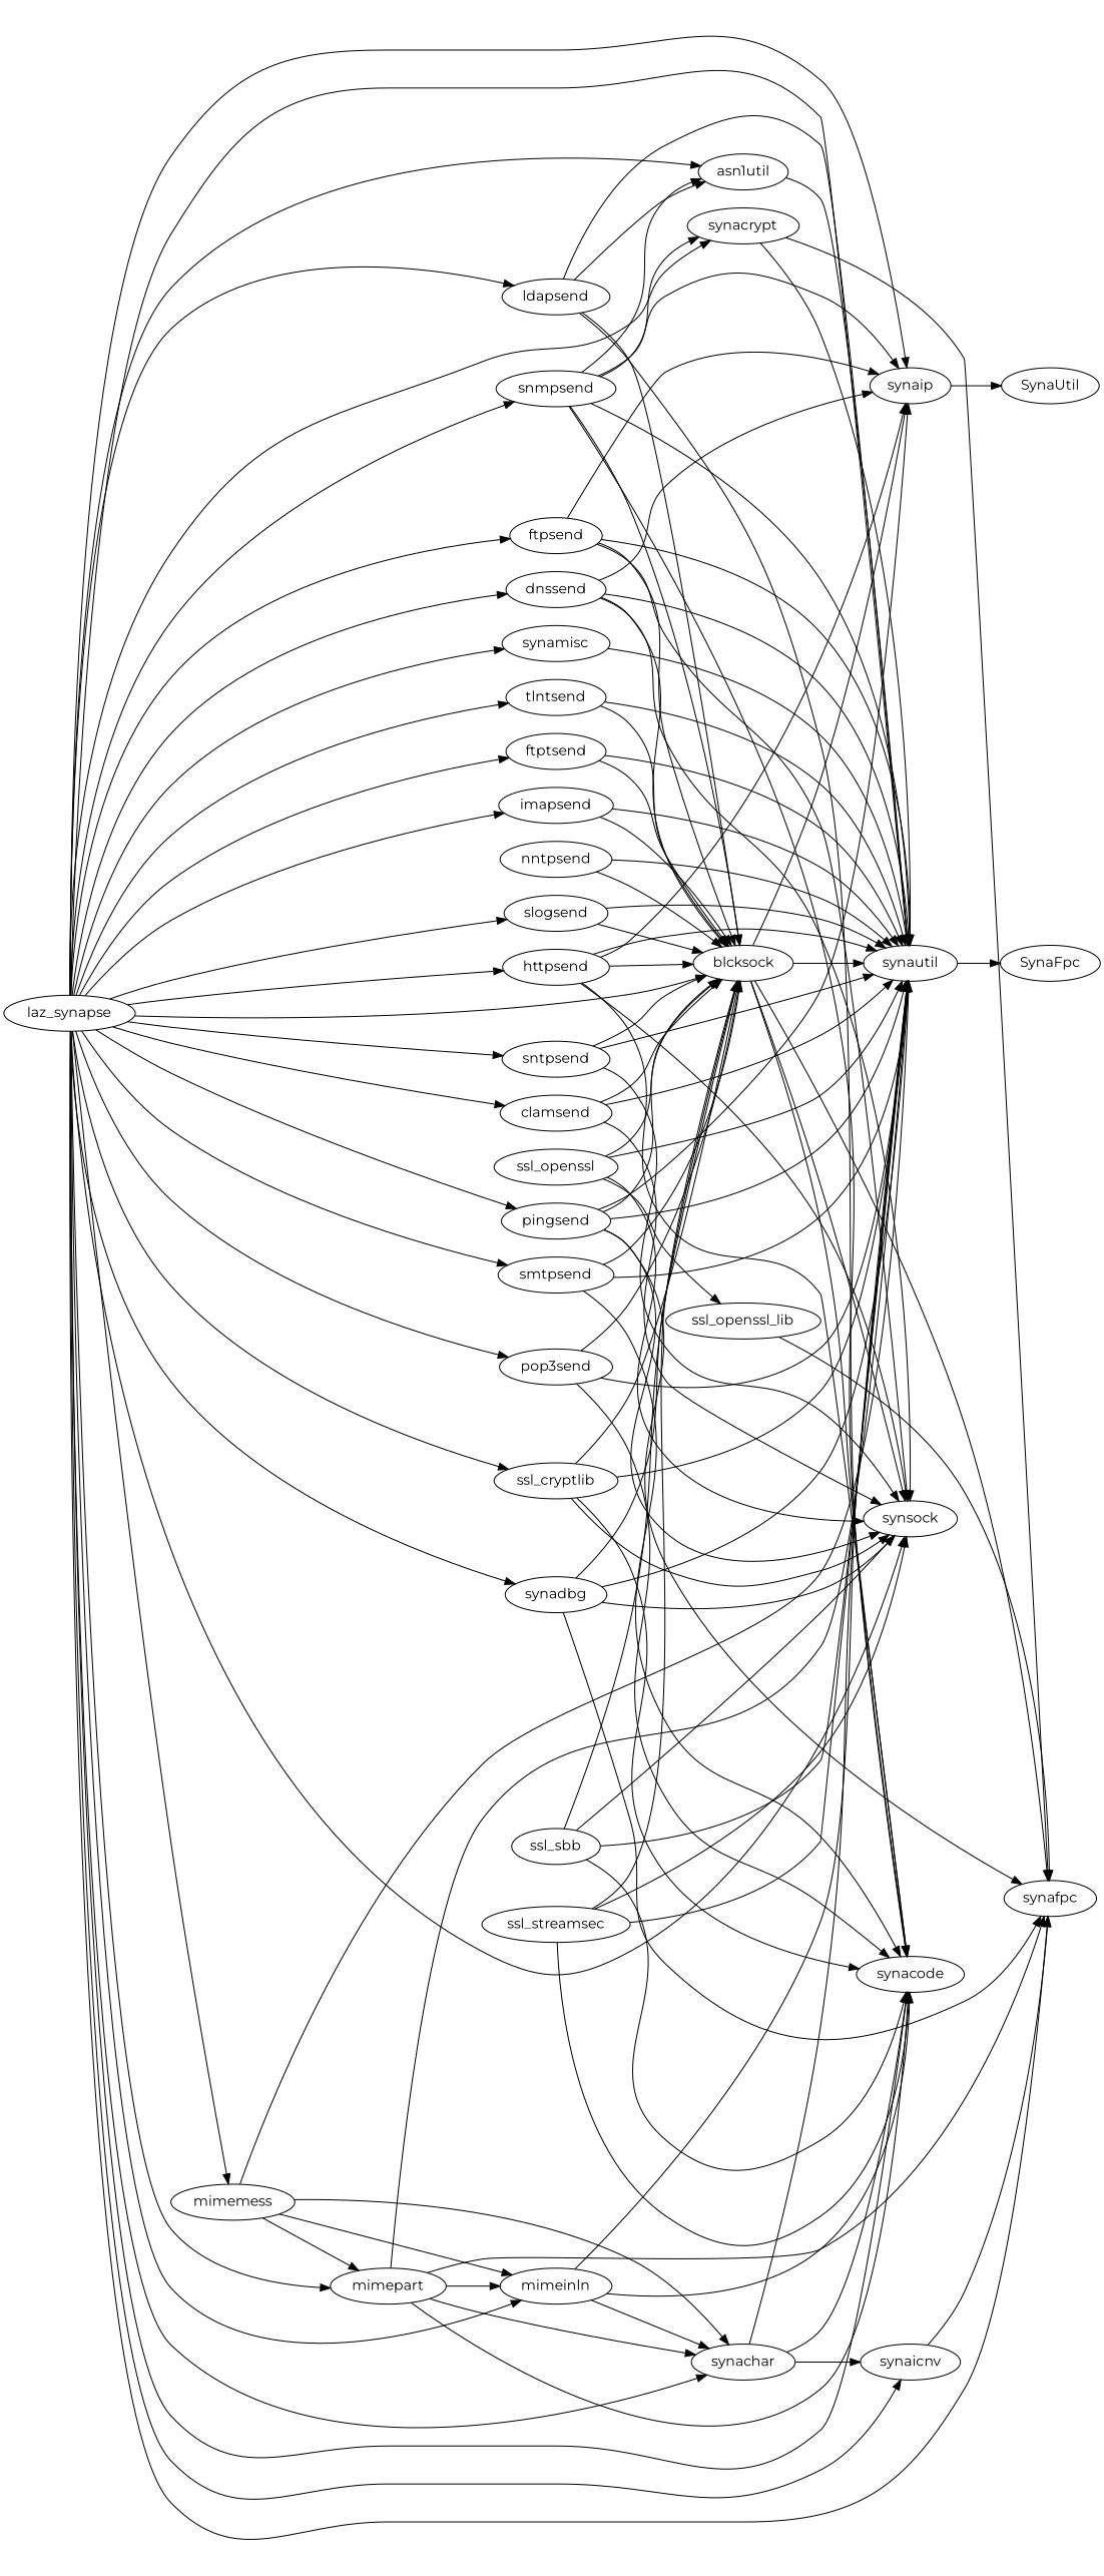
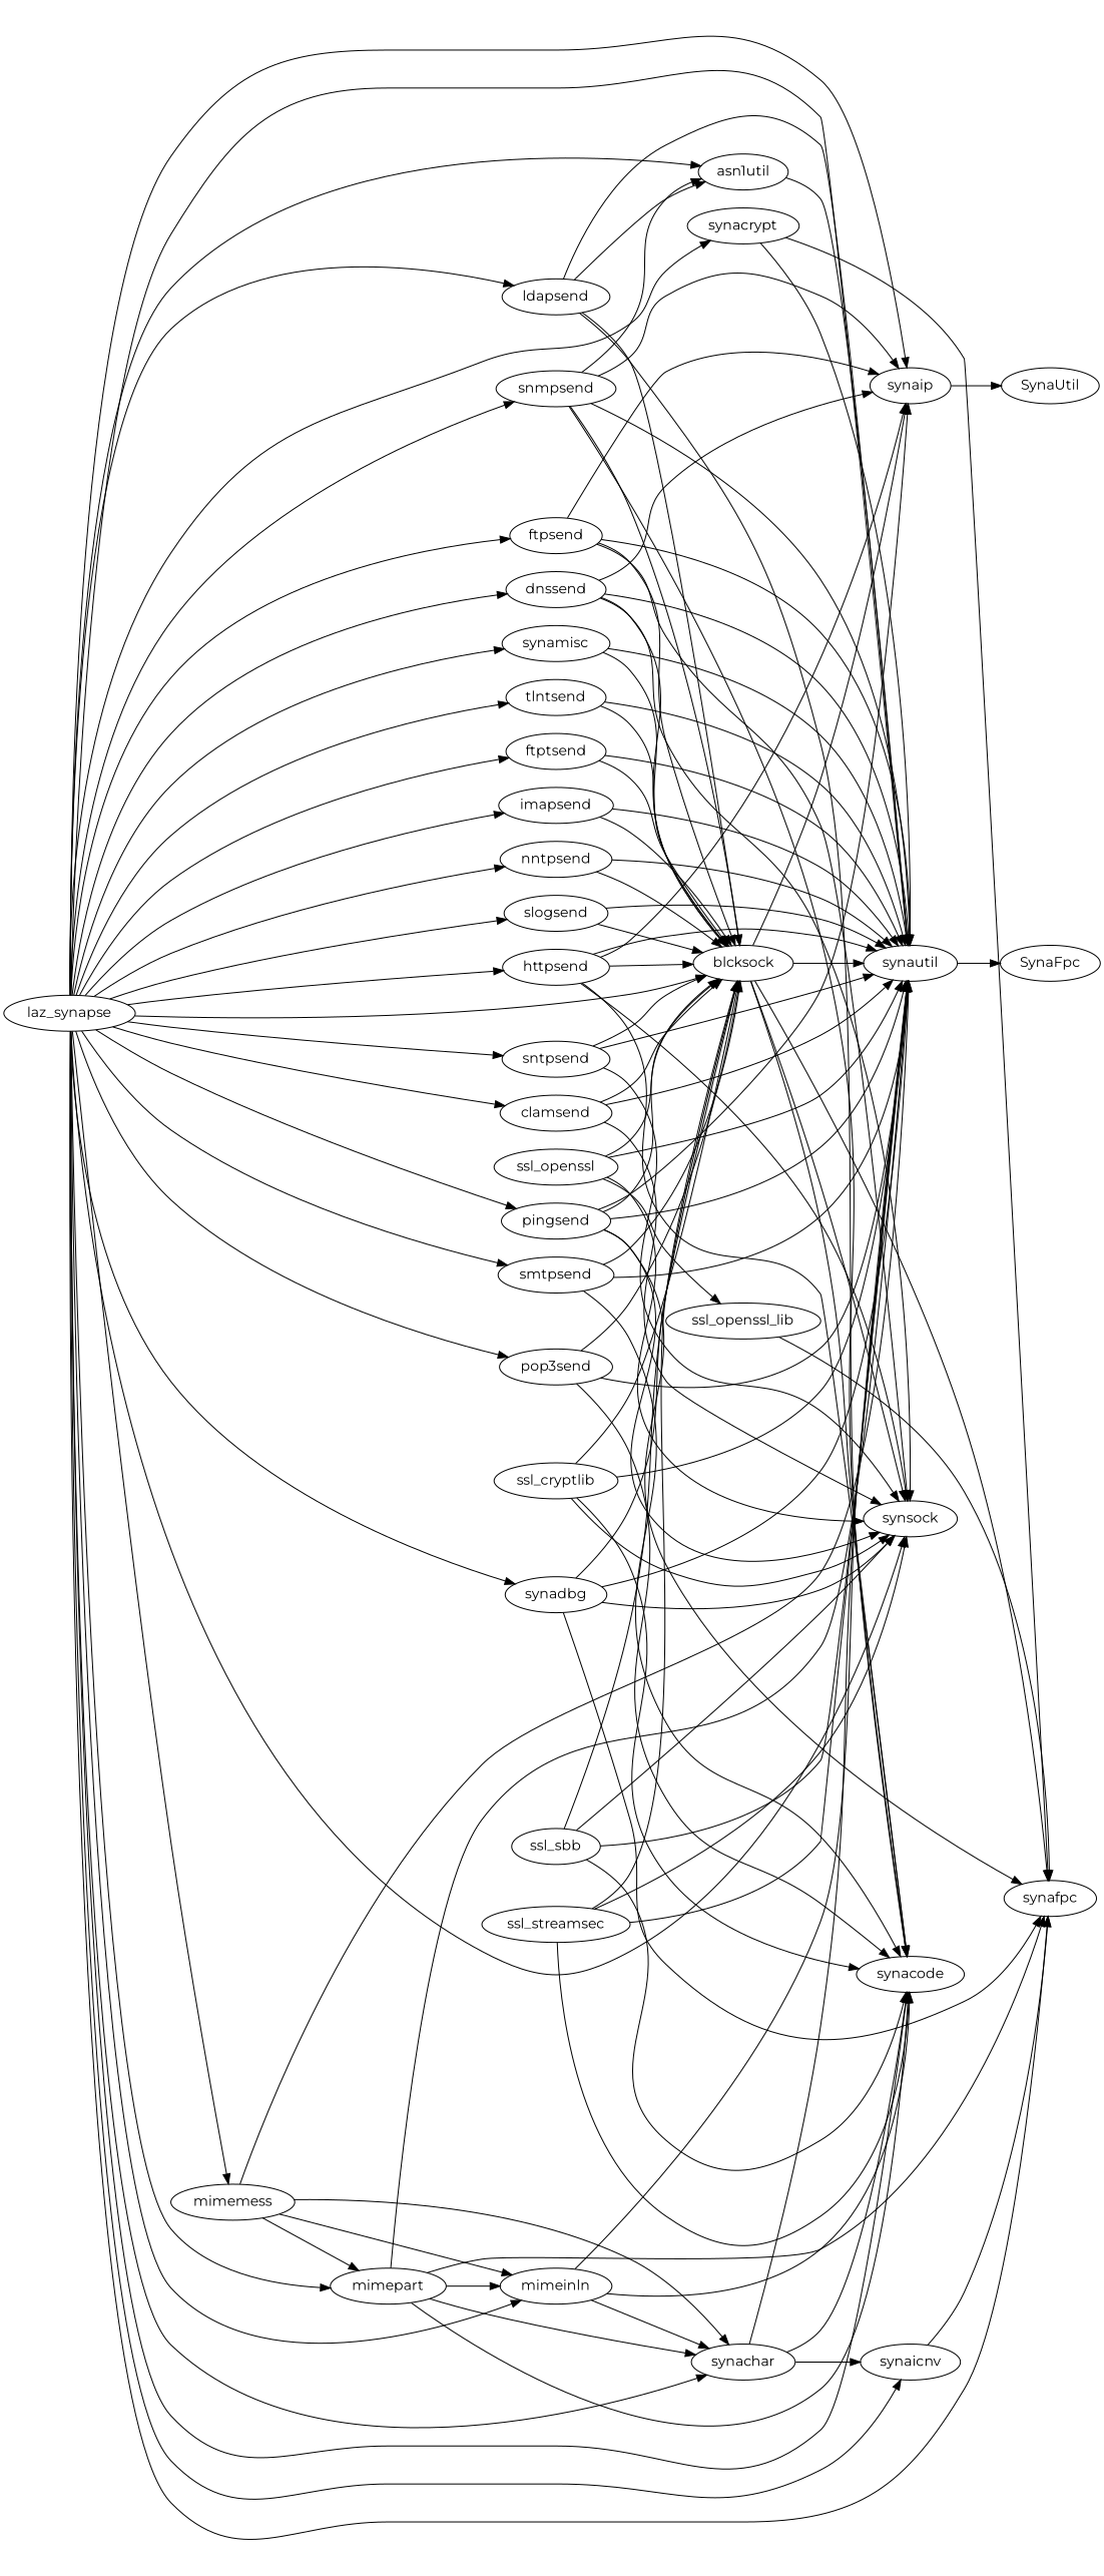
  digraph {
    fontname=Montserrat
    rankdir=LR
    node [fontname=Montserrat]
    edge [fontname=Montserrat]
    asn1util
    synautil
    SynaFpc
    blcksock
    synafpc
    synsock
    synacode
    synaip
    SynaUtil
    clamsend
    dnssend
    ftpsend
    ftptsend
    httpsend
    imapsend
    laz_synapse
    ldapsend
    mimeinln
    mimemess
    mimepart
    nntpsend
    pingsend
    pop3send
    slogsend
    smtpsend
    snmpsend
    sntpsend
    synachar
    synacrypt
    synadbg
    synaicnv
    synamisc
    tlntsend
    ssl_cryptlib
    ssl_openssl
    ssl_openssl_lib
    ssl_sbb
    ssl_streamsec
    asn1util -> synautil
    synautil -> SynaFpc
    blcksock -> synautil
    blcksock -> synafpc
    blcksock -> synsock
    blcksock -> synacode
    blcksock -> synaip
    synaip -> SynaUtil
    clamsend -> synautil
    clamsend -> blcksock
    clamsend -> synsock
    dnssend -> synautil
    dnssend -> blcksock
    dnssend -> synsock
    dnssend -> synaip
    ftpsend -> synautil
    ftpsend -> blcksock
    ftpsend -> synsock
    ftpsend -> synaip
    ftptsend -> synautil
    ftptsend -> blcksock
    httpsend -> synautil
    httpsend -> blcksock
    httpsend -> synsock
    httpsend -> synacode
    httpsend -> synaip
    imapsend -> synautil
    imapsend -> blcksock
    laz_synapse -> asn1util
    laz_synapse -> synautil
    laz_synapse -> blcksock
    laz_synapse -> synafpc
    laz_synapse -> synsock
    laz_synapse -> synacode
    laz_synapse -> synaip
    laz_synapse -> clamsend
    laz_synapse -> dnssend
    laz_synapse -> ftpsend
    laz_synapse -> ftptsend
    laz_synapse -> httpsend
    laz_synapse -> imapsend
    laz_synapse -> ldapsend
    laz_synapse -> mimeinln
    laz_synapse -> mimemess
    laz_synapse -> mimepart
-   laz_synapse -> ssl_cryptlib
+   laz_synapse -> nntpsend
    laz_synapse -> pingsend
    laz_synapse -> pop3send
    laz_synapse -> slogsend
    laz_synapse -> smtpsend
    laz_synapse -> snmpsend
    laz_synapse -> sntpsend
    laz_synapse -> synachar
    laz_synapse -> synacrypt
    laz_synapse -> synadbg
    laz_synapse -> synaicnv
    laz_synapse -> synamisc
    laz_synapse -> tlntsend
    ldapsend -> asn1util
    ldapsend -> synautil
    ldapsend -> blcksock
    ldapsend -> synacode
    mimeinln -> synautil
    mimeinln -> synacode
    mimeinln -> synachar
    mimemess -> synautil
    mimemess -> mimeinln
    mimemess -> mimepart
    mimemess -> synachar
    mimepart -> synautil
    mimepart -> synafpc
    mimepart -> synacode
    mimepart -> mimeinln
    mimepart -> synachar
    nntpsend -> synautil
    nntpsend -> blcksock
    pingsend -> synautil
    pingsend -> blcksock
    pingsend -> synafpc
    pingsend -> synsock
    pingsend -> synaip
    pop3send -> synautil
    pop3send -> blcksock
    pop3send -> synacode
    slogsend -> synautil
    slogsend -> blcksock
    smtpsend -> synautil
    smtpsend -> blcksock
    smtpsend -> synacode
    snmpsend -> asn1util
    snmpsend -> synautil
    snmpsend -> blcksock
    snmpsend -> synacode
    snmpsend -> synaip
-   snmpsend -> synacrypt
    sntpsend -> synautil
    sntpsend -> blcksock
    sntpsend -> synsock
    synachar -> synautil
    synachar -> synacode
    synachar -> synaicnv
    synacrypt -> synautil
    synacrypt -> synafpc
    synadbg -> synautil
    synadbg -> blcksock
    synadbg -> synafpc
    synadbg -> synsock
    synaicnv -> synafpc
    synamisc -> synautil
+   synamisc -> blcksock
    tlntsend -> synautil
    tlntsend -> blcksock
    ssl_cryptlib -> synautil
    ssl_cryptlib -> blcksock
    ssl_cryptlib -> synsock
    ssl_cryptlib -> synacode
    ssl_openssl -> synautil
    ssl_openssl -> blcksock
    ssl_openssl -> synsock
    ssl_openssl -> ssl_openssl_lib
    ssl_openssl_lib -> synafpc
    ssl_sbb -> synautil
    ssl_sbb -> blcksock
    ssl_sbb -> synsock
    ssl_sbb -> synacode
    ssl_streamsec -> synautil
    ssl_streamsec -> blcksock
    ssl_streamsec -> synsock
    ssl_streamsec -> synacode
  }
